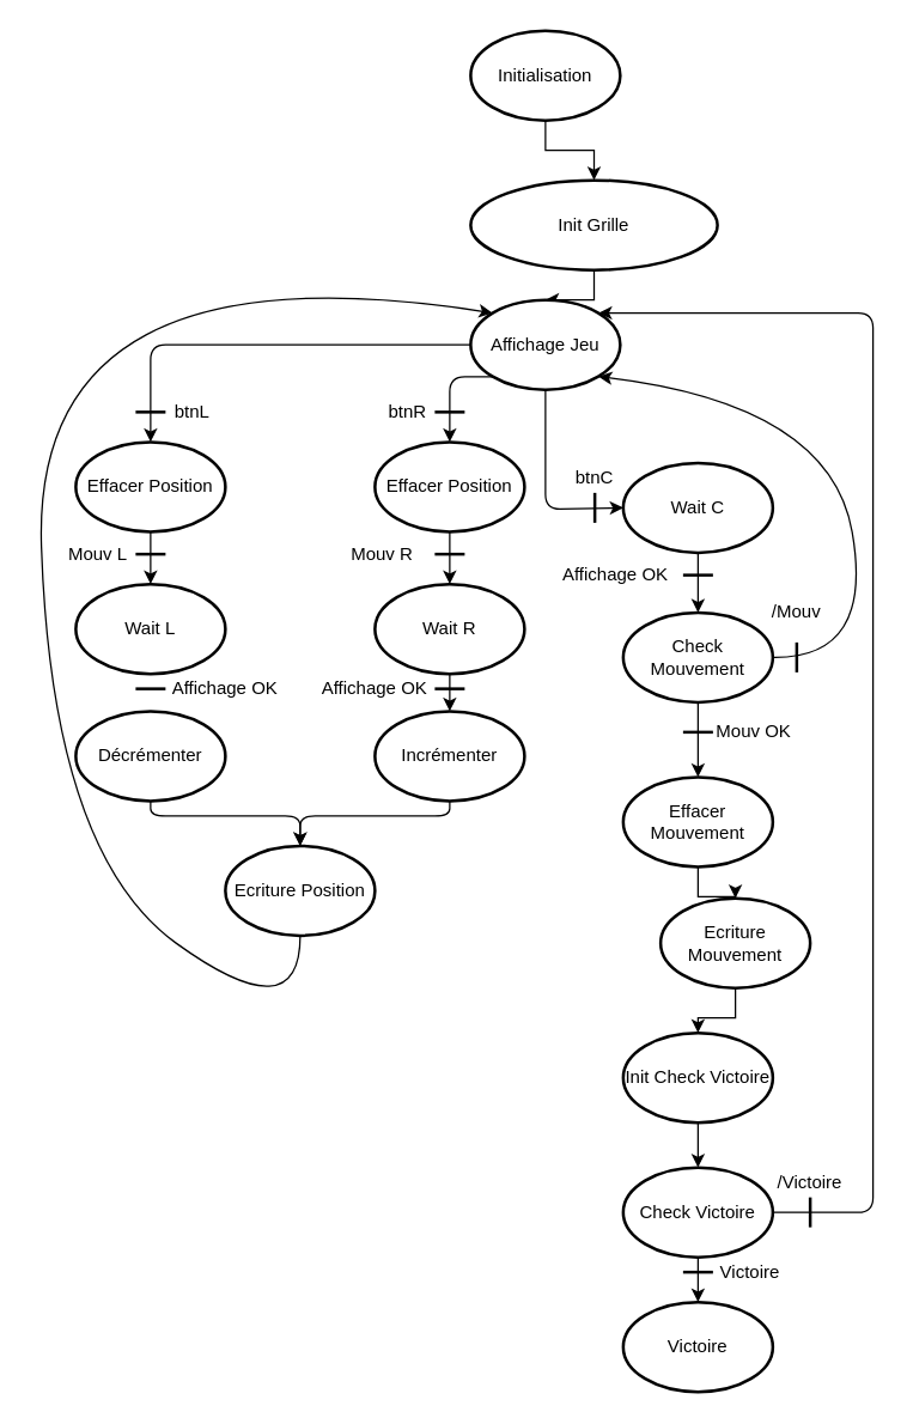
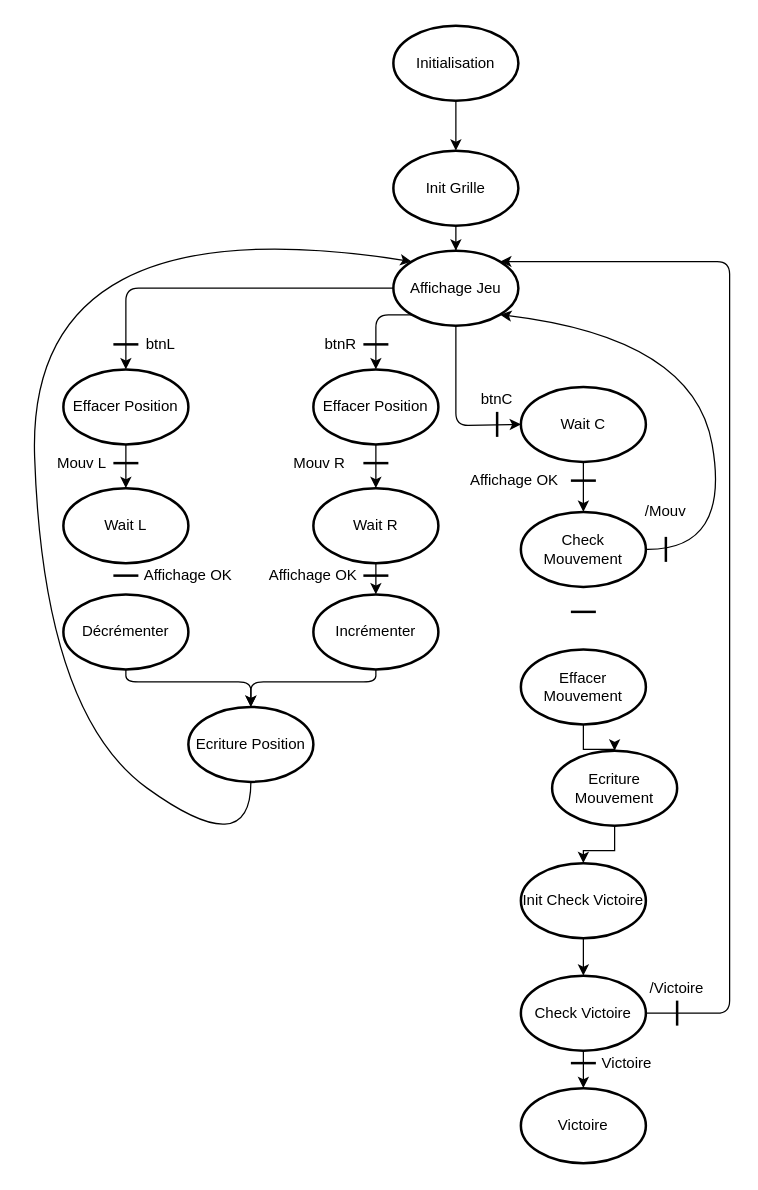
  <mxCell id="0" />
  <mxCell id="1" parent="0" />
  <mxCell id="2" value="" style="edgeStyle=orthogonalEdgeStyle;rounded=0;orthogonalLoop=1;jettySize=auto;html=1;" parent="1" source="3" target="5" edge="1"><mxGeometry relative="1" as="geometry" /></mxCell>
  <mxCell id="3" value="Initialisation" style="strokeWidth=2;html=1;shape=mxgraph.flowchart.start_2;whiteSpace=wrap;" parent="1" vertex="1"><mxGeometry x="314" y="20" width="100" height="60" as="geometry" /></mxCell>
  <mxCell id="4" value="" style="edgeStyle=orthogonalEdgeStyle;rounded=0;orthogonalLoop=1;jettySize=auto;html=1;" parent="1" source="5" target="6" edge="1"><mxGeometry relative="1" as="geometry" /></mxCell>
- <mxCell id="5" value="Init Grille" style="strokeWidth=2;html=1;shape=mxgraph.flowchart.start_2;whiteSpace=wrap;" parent="1" vertex="1"><mxGeometry x="314" y="120" width="165" height="60" as="geometry" /></mxCell>
+ <mxCell id="5" value="Init Grille" style="strokeWidth=2;html=1;shape=mxgraph.flowchart.start_2;whiteSpace=wrap;" parent="1" vertex="1"><mxGeometry x="314" y="120" width="100" height="60" as="geometry" /></mxCell>
  <mxCell id="6" value="Affichage Jeu" style="strokeWidth=2;html=1;shape=mxgraph.flowchart.start_2;whiteSpace=wrap;" parent="1" vertex="1"><mxGeometry x="314" y="200" width="100" height="60" as="geometry" /></mxCell>
  <mxCell id="7" value="Effacer Position" style="strokeWidth=2;html=1;shape=mxgraph.flowchart.start_2;whiteSpace=wrap;" parent="1" vertex="1"><mxGeometry x="50" y="295" width="100" height="60" as="geometry" /></mxCell>
  <mxCell id="8" value="Décrémenter" style="strokeWidth=2;html=1;shape=mxgraph.flowchart.start_2;whiteSpace=wrap;" parent="1" vertex="1"><mxGeometry x="50" y="475" width="100" height="60" as="geometry" /></mxCell>
  <mxCell id="9" value="Incrémenter" style="strokeWidth=2;html=1;shape=mxgraph.flowchart.start_2;whiteSpace=wrap;" parent="1" vertex="1"><mxGeometry x="250" y="475" width="100" height="60" as="geometry" /></mxCell>
  <mxCell id="10" value="Ecriture Position" style="strokeWidth=2;html=1;shape=mxgraph.flowchart.start_2;whiteSpace=wrap;" parent="1" vertex="1"><mxGeometry x="150" y="565" width="100" height="60" as="geometry" /></mxCell>
  <mxCell id="11" value="Check Mouvement" style="strokeWidth=2;html=1;shape=mxgraph.flowchart.start_2;whiteSpace=wrap;" parent="1" vertex="1"><mxGeometry x="416" y="409" width="100" height="60" as="geometry" /></mxCell>
  <mxCell id="12" value="" style="edgeStyle=orthogonalEdgeStyle;rounded=0;orthogonalLoop=1;jettySize=auto;html=1;" parent="1" source="13" target="59" edge="1"><mxGeometry relative="1" as="geometry" /></mxCell>
  <mxCell id="13" value="Ecriture Mouvement" style="strokeWidth=2;html=1;shape=mxgraph.flowchart.start_2;whiteSpace=wrap;" parent="1" vertex="1"><mxGeometry x="441" y="600" width="100" height="60" as="geometry" /></mxCell>
  <mxCell id="14" value="Check Victoire" style="strokeWidth=2;html=1;shape=mxgraph.flowchart.start_2;whiteSpace=wrap;" parent="1" vertex="1"><mxGeometry x="416" y="780" width="100" height="60" as="geometry" /></mxCell>
  <mxCell id="15" value="" style="edgeStyle=segmentEdgeStyle;endArrow=classic;html=1;exitX=0.5;exitY=1;exitDx=0;exitDy=0;exitPerimeter=0;entryX=0.5;entryY=0;entryDx=0;entryDy=0;entryPerimeter=0;" parent="1" source="9" target="10" edge="1"><mxGeometry width="50" height="50" relative="1" as="geometry"><mxPoint x="260" y="435" as="sourcePoint" /><mxPoint x="310" y="485" as="targetPoint" /><Array as="points"><mxPoint x="300" y="545" /><mxPoint x="200" y="545" /></Array></mxGeometry></mxCell>
  <mxCell id="16" value="" style="edgeStyle=segmentEdgeStyle;endArrow=classic;html=1;exitX=0.5;exitY=1;exitDx=0;exitDy=0;exitPerimeter=0;entryX=0.5;entryY=0;entryDx=0;entryDy=0;entryPerimeter=0;" parent="1" source="8" target="10" edge="1"><mxGeometry width="50" height="50" relative="1" as="geometry"><mxPoint x="310" y="545" as="sourcePoint" /><mxPoint x="210" y="565" as="targetPoint" /><Array as="points"><mxPoint x="100" y="545" /><mxPoint x="200" y="545" /></Array></mxGeometry></mxCell>
  <mxCell id="17" value="" style="line;strokeWidth=2;html=1;" parent="1" vertex="1"><mxGeometry x="90" y="270" width="20" height="10" as="geometry" /></mxCell>
  <mxCell id="18" value="btnL" style="text;html=1;strokeColor=none;fillColor=none;align=center;verticalAlign=middle;whiteSpace=wrap;rounded=0;" parent="1" vertex="1"><mxGeometry x="110" y="265" width="36" height="20" as="geometry" /></mxCell>
  <mxCell id="19" value="" style="line;strokeWidth=2;html=1;" parent="1" vertex="1"><mxGeometry x="290" y="270" width="20" height="10" as="geometry" /></mxCell>
  <mxCell id="20" value="Mouv R" style="text;html=1;strokeColor=none;fillColor=none;align=center;verticalAlign=middle;whiteSpace=wrap;rounded=0;" parent="1" vertex="1"><mxGeometry x="220" y="360" width="70" height="20" as="geometry" /></mxCell>
  <mxCell id="21" value="" style="line;strokeWidth=2;html=1;" parent="1" vertex="1"><mxGeometry x="290" y="365" width="20" height="10" as="geometry" /></mxCell>
  <mxCell id="22" value="Mouv L" style="text;html=1;strokeColor=none;fillColor=none;align=center;verticalAlign=middle;whiteSpace=wrap;rounded=0;" parent="1" vertex="1"><mxGeometry x="30" y="360" width="70" height="20" as="geometry" /></mxCell>
  <mxCell id="23" value="" style="line;strokeWidth=2;html=1;" parent="1" vertex="1"><mxGeometry x="90" y="365" width="20" height="10" as="geometry" /></mxCell>
  <mxCell id="24" value="btnC" style="text;html=1;strokeColor=none;fillColor=none;align=center;verticalAlign=middle;whiteSpace=wrap;rounded=0;" parent="1" vertex="1"><mxGeometry x="382" y="309" width="30" height="20" as="geometry" /></mxCell>
  <mxCell id="25" value="" style="line;strokeWidth=2;html=1;rotation=-90;" parent="1" vertex="1"><mxGeometry x="387" y="334" width="20" height="10" as="geometry" /></mxCell>
  <mxCell id="26" value="/Mouv" style="text;html=1;strokeColor=none;fillColor=none;align=center;verticalAlign=middle;whiteSpace=wrap;rounded=0;" parent="1" vertex="1"><mxGeometry x="512" y="399" width="40" height="20" as="geometry" /></mxCell>
  <mxCell id="27" value="" style="line;strokeWidth=2;html=1;rotation=-90;" parent="1" vertex="1"><mxGeometry x="522" y="434" width="20" height="10" as="geometry" /></mxCell>
- <mxCell id="28" value="Mouv OK" style="text;html=1;strokeColor=none;fillColor=none;align=center;verticalAlign=middle;whiteSpace=wrap;rounded=0;" parent="1" vertex="1"><mxGeometry x="476" y="479" width="55" height="20" as="geometry" /></mxCell>
  <mxCell id="29" value="" style="line;strokeWidth=2;html=1;rotation=0;" parent="1" vertex="1"><mxGeometry x="456" y="484" width="20" height="10" as="geometry" /></mxCell>
  <mxCell id="30" value="/Victoire" style="text;html=1;strokeColor=none;fillColor=none;align=center;verticalAlign=middle;whiteSpace=wrap;rounded=0;" parent="1" vertex="1"><mxGeometry x="516" y="780" width="50" height="20" as="geometry" /></mxCell>
  <mxCell id="31" value="" style="line;strokeWidth=2;html=1;rotation=-90;" parent="1" vertex="1"><mxGeometry x="531" y="805" width="20" height="10" as="geometry" /></mxCell>
  <mxCell id="32" value="Victoire" style="text;html=1;strokeColor=none;fillColor=none;align=center;verticalAlign=middle;whiteSpace=wrap;rounded=0;" parent="1" vertex="1"><mxGeometry x="476" y="840" width="50" height="20" as="geometry" /></mxCell>
  <mxCell id="33" value="" style="line;strokeWidth=2;html=1;rotation=0;" parent="1" vertex="1"><mxGeometry x="456" y="845" width="20" height="10" as="geometry" /></mxCell>
  <mxCell id="34" value="" style="edgeStyle=orthogonalEdgeStyle;rounded=0;orthogonalLoop=1;jettySize=auto;html=1;" parent="1" source="35" target="13" edge="1"><mxGeometry relative="1" as="geometry" /></mxCell>
  <mxCell id="35" value="Effacer Mouvement" style="strokeWidth=2;html=1;shape=mxgraph.flowchart.start_2;whiteSpace=wrap;" parent="1" vertex="1"><mxGeometry x="416" y="519" width="100" height="60" as="geometry" /></mxCell>
- <mxCell id="36" value="" style="edgeStyle=segmentEdgeStyle;endArrow=classic;html=1;exitX=0.5;exitY=1;exitDx=0;exitDy=0;exitPerimeter=0;entryX=0.5;entryY=0;entryDx=0;entryDy=0;entryPerimeter=0;" parent="1" source="11" target="35" edge="1"><mxGeometry width="50" height="50" relative="1" as="geometry"><mxPoint x="486" y="589" as="sourcePoint" /><mxPoint x="536" y="539" as="targetPoint" /></mxGeometry></mxCell>
  <mxCell id="37" value="Wait L" style="strokeWidth=2;html=1;shape=mxgraph.flowchart.start_2;whiteSpace=wrap;" parent="1" vertex="1"><mxGeometry x="50" y="390" width="100" height="60" as="geometry" /></mxCell>
  <mxCell id="38" value="" style="edgeStyle=orthogonalEdgeStyle;rounded=0;orthogonalLoop=1;jettySize=auto;html=1;" parent="1" source="39" target="9" edge="1"><mxGeometry relative="1" as="geometry" /></mxCell>
  <mxCell id="39" value="Wait R" style="strokeWidth=2;html=1;shape=mxgraph.flowchart.start_2;whiteSpace=wrap;" parent="1" vertex="1"><mxGeometry x="250" y="390" width="100" height="60" as="geometry" /></mxCell>
  <mxCell id="40" value="Affichage OK" style="text;html=1;strokeColor=none;fillColor=none;align=center;verticalAlign=middle;whiteSpace=wrap;rounded=0;" parent="1" vertex="1"><mxGeometry x="110" y="450" width="80" height="20" as="geometry" /></mxCell>
  <mxCell id="41" value="" style="line;strokeWidth=2;html=1;" parent="1" vertex="1"><mxGeometry x="90" y="455" width="20" height="10" as="geometry" /></mxCell>
  <mxCell id="42" value="Affichage OK" style="text;html=1;strokeColor=none;fillColor=none;align=center;verticalAlign=middle;whiteSpace=wrap;rounded=0;" parent="1" vertex="1"><mxGeometry x="210" y="450" width="80" height="20" as="geometry" /></mxCell>
  <mxCell id="43" value="" style="line;strokeWidth=2;html=1;" parent="1" vertex="1"><mxGeometry x="290" y="455" width="20" height="10" as="geometry" /></mxCell>
  <mxCell id="44" value="" style="edgeStyle=orthogonalEdgeStyle;rounded=0;orthogonalLoop=1;jettySize=auto;html=1;" parent="1" source="45" target="11" edge="1"><mxGeometry relative="1" as="geometry" /></mxCell>
  <mxCell id="45" value="Wait C" style="strokeWidth=2;html=1;shape=mxgraph.flowchart.start_2;whiteSpace=wrap;" parent="1" vertex="1"><mxGeometry x="416" y="309" width="100" height="60" as="geometry" /></mxCell>
  <mxCell id="46" value="Affichage OK" style="text;html=1;strokeColor=none;fillColor=none;align=center;verticalAlign=middle;whiteSpace=wrap;rounded=0;" parent="1" vertex="1"><mxGeometry x="374" y="374" width="74" height="20" as="geometry" /></mxCell>
  <mxCell id="47" value="" style="line;strokeWidth=2;html=1;rotation=-180;" parent="1" vertex="1"><mxGeometry x="456" y="379" width="20" height="10" as="geometry" /></mxCell>
  <mxCell id="48" value="" style="curved=1;endArrow=classic;html=1;exitX=0.5;exitY=1;exitDx=0;exitDy=0;exitPerimeter=0;entryX=0.145;entryY=0.145;entryDx=0;entryDy=0;entryPerimeter=0;" parent="1" source="10" target="6" edge="1"><mxGeometry width="50" height="50" relative="1" as="geometry"><mxPoint x="-301.5" y="705" as="sourcePoint" /><mxPoint x="-466" y="53.7" as="targetPoint" /><Array as="points"><mxPoint x="200" y="690" /><mxPoint x="34" y="570" /><mxPoint x="20" y="160" /></Array></mxGeometry></mxCell>
  <mxCell id="49" value="" style="edgeStyle=segmentEdgeStyle;endArrow=classic;html=1;exitX=0.5;exitY=1;exitDx=0;exitDy=0;exitPerimeter=0;entryX=0;entryY=0.5;entryDx=0;entryDy=0;entryPerimeter=0;" parent="1" source="6" target="45" edge="1"><mxGeometry width="50" height="50" relative="1" as="geometry"><mxPoint x="338.5" y="261.3" as="sourcePoint" /><mxPoint x="244" y="320" as="targetPoint" /><Array as="points"><mxPoint x="364" y="340" /></Array></mxGeometry></mxCell>
  <mxCell id="50" value="" style="curved=1;endArrow=classic;html=1;exitX=1;exitY=0.5;exitDx=0;exitDy=0;exitPerimeter=0;entryX=0.855;entryY=0.855;entryDx=0;entryDy=0;entryPerimeter=0;" parent="1" source="11" target="6" edge="1"><mxGeometry width="50" height="50" relative="1" as="geometry"><mxPoint x="244" y="635" as="sourcePoint" /><mxPoint x="324" y="240" as="targetPoint" /><Array as="points"><mxPoint x="584" y="440" /><mxPoint x="554" y="270" /></Array></mxGeometry></mxCell>
  <mxCell id="51" value="" style="edgeStyle=segmentEdgeStyle;endArrow=classic;html=1;exitX=1;exitY=0.5;exitDx=0;exitDy=0;exitPerimeter=0;entryX=0.855;entryY=0.145;entryDx=0;entryDy=0;entryPerimeter=0;" parent="1" source="14" target="6" edge="1"><mxGeometry width="50" height="50" relative="1" as="geometry"><mxPoint x="829.5" y="538.7" as="sourcePoint" /><mxPoint x="864" y="490" as="targetPoint" /><Array as="points"><mxPoint x="583" y="810" /><mxPoint x="583" y="209" /></Array></mxGeometry></mxCell>
  <mxCell id="52" value="Effacer Position" style="strokeWidth=2;html=1;shape=mxgraph.flowchart.start_2;whiteSpace=wrap;" parent="1" vertex="1"><mxGeometry x="250" y="295" width="100" height="60" as="geometry" /></mxCell>
  <mxCell id="53" value="" style="edgeStyle=orthogonalEdgeStyle;rounded=0;orthogonalLoop=1;jettySize=auto;html=1;exitX=0.5;exitY=1;exitDx=0;exitDy=0;exitPerimeter=0;" parent="1" source="52" edge="1"><mxGeometry relative="1" as="geometry"><mxPoint x="310" y="460" as="sourcePoint" /><mxPoint x="300" y="390" as="targetPoint" /></mxGeometry></mxCell>
  <mxCell id="54" value="" style="edgeStyle=orthogonalEdgeStyle;rounded=0;orthogonalLoop=1;jettySize=auto;html=1;exitX=0.5;exitY=1;exitDx=0;exitDy=0;exitPerimeter=0;entryX=0.5;entryY=0;entryDx=0;entryDy=0;entryPerimeter=0;" parent="1" source="7" target="37" edge="1"><mxGeometry relative="1" as="geometry"><mxPoint x="310" y="365" as="sourcePoint" /><mxPoint x="310" y="400" as="targetPoint" /></mxGeometry></mxCell>
  <mxCell id="55" value="" style="edgeStyle=segmentEdgeStyle;endArrow=classic;html=1;exitX=0;exitY=0.5;exitDx=0;exitDy=0;exitPerimeter=0;entryX=0.5;entryY=0;entryDx=0;entryDy=0;entryPerimeter=0;" parent="1" source="6" target="7" edge="1"><mxGeometry width="50" height="50" relative="1" as="geometry"><mxPoint x="374" y="270" as="sourcePoint" /><mxPoint x="426" y="349" as="targetPoint" /><Array as="points"><mxPoint x="100" y="230" /></Array></mxGeometry></mxCell>
  <mxCell id="56" value="" style="edgeStyle=segmentEdgeStyle;endArrow=classic;html=1;exitX=0.145;exitY=0.855;exitDx=0;exitDy=0;exitPerimeter=0;entryX=0.5;entryY=0;entryDx=0;entryDy=0;entryPerimeter=0;" parent="1" source="6" target="52" edge="1"><mxGeometry width="50" height="50" relative="1" as="geometry"><mxPoint x="324" y="240" as="sourcePoint" /><mxPoint x="110" y="305" as="targetPoint" /><Array as="points"><mxPoint x="300" y="251" /></Array></mxGeometry></mxCell>
  <mxCell id="57" value="btnR" style="text;html=1;strokeColor=none;fillColor=none;align=center;verticalAlign=middle;whiteSpace=wrap;rounded=0;" parent="1" vertex="1"><mxGeometry x="254" y="265" width="36" height="20" as="geometry" /></mxCell>
  <mxCell id="58" value="" style="edgeStyle=orthogonalEdgeStyle;rounded=0;orthogonalLoop=1;jettySize=auto;html=1;" parent="1" source="59" target="14" edge="1"><mxGeometry relative="1" as="geometry" /></mxCell>
  <mxCell id="59" value="Init Check Victoire" style="strokeWidth=2;html=1;shape=mxgraph.flowchart.start_2;whiteSpace=wrap;" parent="1" vertex="1"><mxGeometry x="416" y="690" width="100" height="60" as="geometry" /></mxCell>
  <mxCell id="60" value="Victoire" style="strokeWidth=2;html=1;shape=mxgraph.flowchart.start_2;whiteSpace=wrap;" parent="1" vertex="1"><mxGeometry x="416" y="870" width="100" height="60" as="geometry" /></mxCell>
  <mxCell id="61" value="" style="edgeStyle=segmentEdgeStyle;endArrow=classic;html=1;exitX=0.5;exitY=1;exitDx=0;exitDy=0;exitPerimeter=0;entryX=0.5;entryY=0;entryDx=0;entryDy=0;entryPerimeter=0;" parent="1" source="14" target="60" edge="1"><mxGeometry width="50" height="50" relative="1" as="geometry"><mxPoint x="639.5" y="708.2" as="sourcePoint" /><mxPoint x="108.5" y="810" as="targetPoint" /><Array as="points"><mxPoint x="466" y="850" /><mxPoint x="466" y="850" /></Array></mxGeometry></mxCell>
